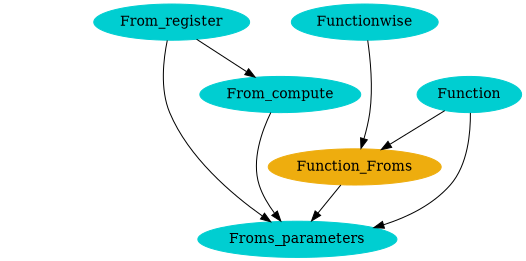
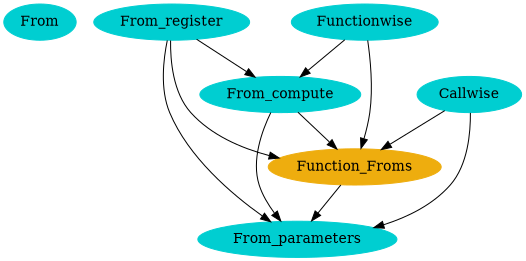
  digraph {
    fontsize="12pt"
    rankdir=TB
    node [color=darkturquoise style=filled]
+   From
    From_compute
-   From_parameters [label=Froms_parameters]
+   From_parameters
    Function_Froms [color=darkgoldenrod2]
    Functionwise
-   Callwise [label=Function]
+   Callwise
    From_register
    From_compute -> From_parameters
+   From_compute -> Function_Froms
    Function_Froms -> From_parameters
+   Functionwise -> From_compute
    Functionwise -> Function_Froms
    Callwise -> From_parameters
    Callwise -> Function_Froms
    From_register -> From_compute
    From_register -> From_parameters
+   From_register -> Function_Froms
  }
